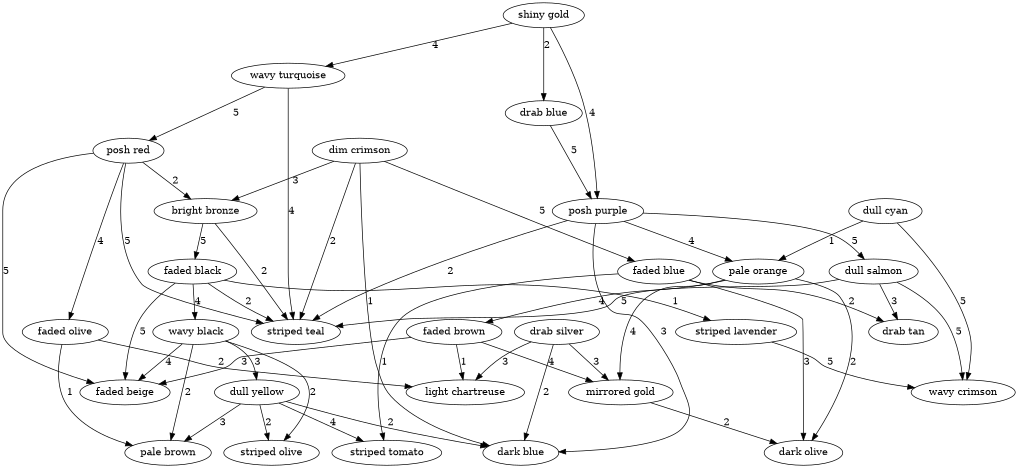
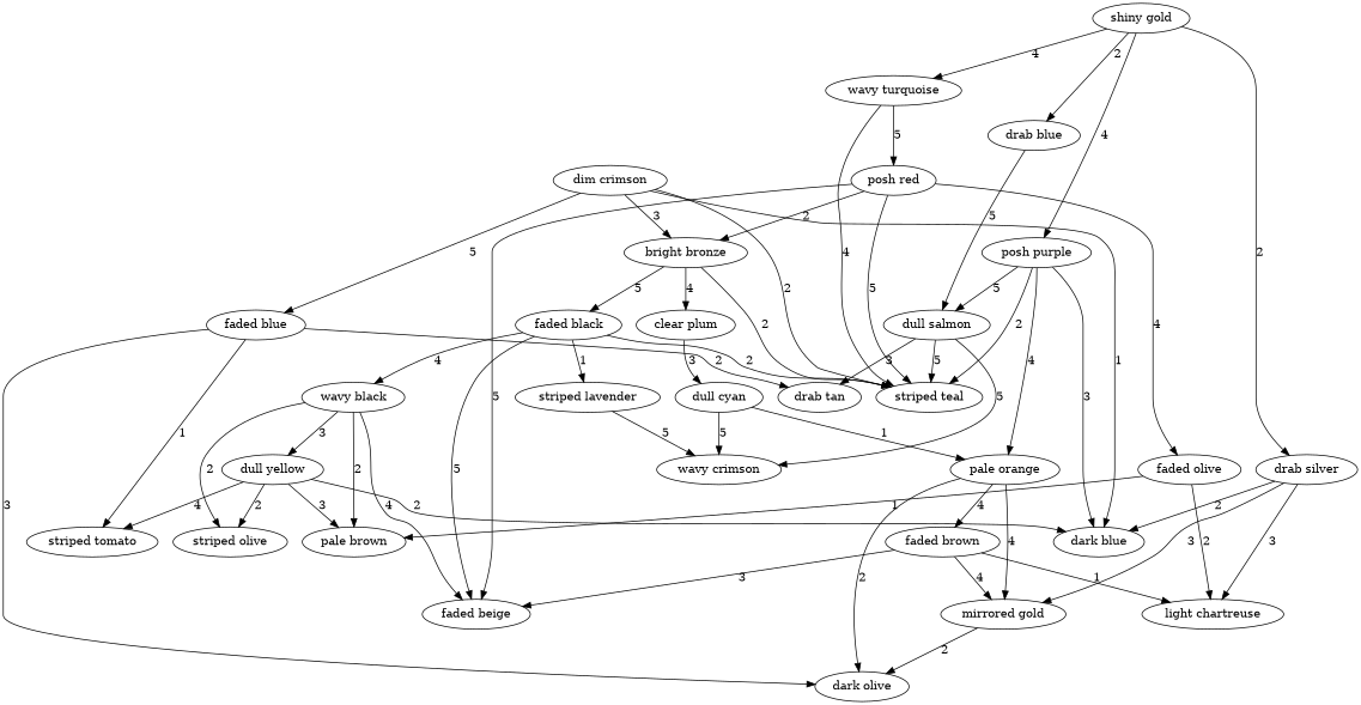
  digraph {
    n1 [label="dim crimson"]
    n2 [label="faded blue"]
    n3 [label="striped teal"]
    n4 [label="dark blue"]
    n5 [label="dull yellow"]
    n6 [label="striped tomato"]
    n7 [label="pale brown"]
    n8 [label="striped olive"]
    n9 [label="striped lavender"]
    n10 [label="wavy crimson"]
    n11 [label="posh purple"]
    n12 [label="dull salmon"]
    n13 [label="pale orange"]
    n14 [label="drab silver"]
    n15 [label="light chartreuse"]
    n16 [label="mirrored gold"]
    n17 [label="posh red"]
    n18 [label="bright bronze"]
    n19 [label="faded olive"]
    n20 [label="faded beige"]
    n21 [label="wavy black"]
    n22 [label="drab tan"]
    n23 [label="dark olive"]
+   n24 [label="clear plum"]
    n25 [label="faded black"]
    n26 [label="dull cyan"]
    n27 [label="faded brown"]
    n28 [label="wavy turquoise"]
    n29 [label="drab blue"]
    n30 [label="shiny gold"]
    subgraph sub_1 {
    }
    subgraph sub_2 {
      n1
      n2
      n3
      n4
      n5
      n6
      n7
      n8
      n9
      n10
      n11
      n12
      n13
      n14
      n15
      n16
      n17
      n18
      n19
      n20
      n21
      n22
      n23
+     n24
      n25
      n26
      n27
      n28
      n29
      n30
    }
    n1 -> n2 [label=5]
    n1 -> n3 [label=2]
    n1 -> n4 [label=1]
    n1 -> n18 [label=3]
    n2 -> n6 [label=1]
    n2 -> n22 [label=2]
    n2 -> n23 [label=3]
    n5 -> n4 [label=2]
    n5 -> n6 [label=4]
    n5 -> n7 [label=3]
    n5 -> n8 [label=2]
    n9 -> n10 [label=5]
    n11 -> n3 [label=2]
    n11 -> n4 [label=3]
    n11 -> n12 [label=5]
    n11 -> n13 [label=4]
    n12 -> n3 [label=5]
    n12 -> n10 [label=5]
    n12 -> n22 [label=3]
    n13 -> n16 [label=4]
    n13 -> n23 [label=2]
    n13 -> n27 [label=4]
    n14 -> n4 [label=2]
    n14 -> n15 [label=3]
    n14 -> n16 [label=3]
    n16 -> n23 [label=2]
    n17 -> n3 [label=5]
    n17 -> n18 [label=2]
    n17 -> n19 [label=4]
    n17 -> n20 [label=5]
    n18 -> n3 [label=2]
+   n18 -> n24 [label=4]
    n18 -> n25 [label=5]
    n19 -> n7 [label=1]
    n19 -> n15 [label=2]
    n21 -> n5 [label=3]
    n21 -> n7 [label=2]
    n21 -> n8 [label=2]
    n21 -> n20 [label=4]
+   n24 -> n26 [label=3]
    n25 -> n3 [label=2]
    n25 -> n9 [label=1]
    n25 -> n20 [label=5]
    n25 -> n21 [label=4]
    n26 -> n10 [label=5]
    n26 -> n13 [label=1]
    n27 -> n15 [label=1]
    n27 -> n16 [label=4]
    n27 -> n20 [label=3]
    n28 -> n3 [label=4]
    n28 -> n17 [label=5]
-   n29 -> n11 [label=5]
+   n29 -> n12 [label=5]
    n30 -> n11 [label=4]
+   n30 -> n14 [label=2]
    n30 -> n28 [label=4]
    n30 -> n29 [label=2]
  }
